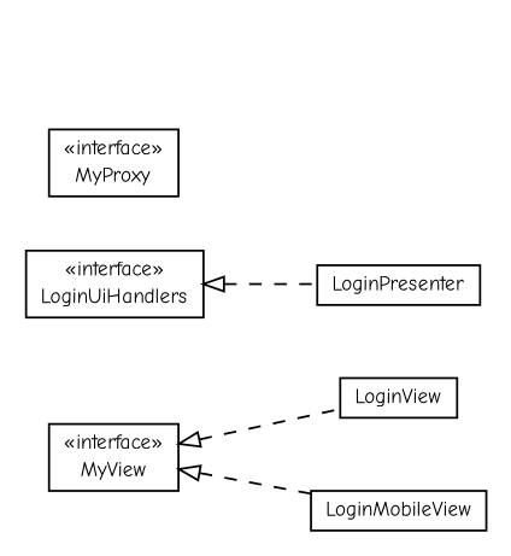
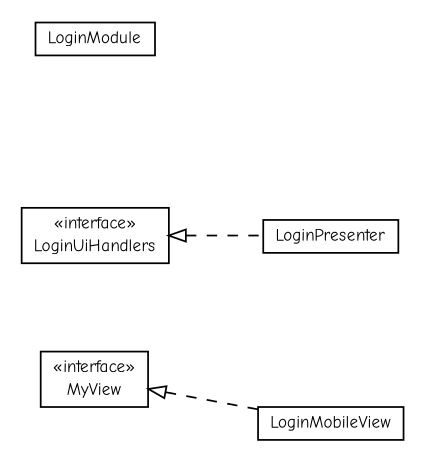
  digraph {
    fontname="Comic Neue"
    nodesep=0.25
    rankdir=LR
    ranksep=0.5
    node [fontcolor=black fontname="Comic Neue" fontsize=10.0 shape=plaintext]
    edge [arrowtail=empty dir=back fontname="Comic Neue" fontsize=10 headport=p labelfontname=Helvetica labelfontsize=10 style=dashed tailport=p]
-   n1 [label=<<table title="com.gwtplatform.carstore.client.application.login.LoginView" border="0" cellborder="1" cellspacing="0" cellpadding="2" port="p" href="./LoginView.html"> 		<tr><td><table border="0" cellspacing="0" cellpadding="1"> <tr><td align="center" balign="center"> LoginView </td></tr> 		</table></td></tr> 		</table>>]
    n2 [label=<<table title="com.gwtplatform.carstore.client.application.login.LoginUiHandlers" border="0" cellborder="1" cellspacing="0" cellpadding="2" port="p" href="./LoginUiHandlers.html"> 		<tr><td><table border="0" cellspacing="0" cellpadding="1"> <tr><td align="center" balign="center"> &#171;interface&#187; </td></tr> <tr><td align="center" balign="center"> LoginUiHandlers </td></tr> 		</table></td></tr> 		</table>>]
    n3 [label=<<table title="com.gwtplatform.carstore.client.application.login.LoginPresenter" border="0" cellborder="1" cellspacing="0" cellpadding="2" port="p" href="./LoginPresenter.html"> 		<tr><td><table border="0" cellspacing="0" cellpadding="1"> <tr><td align="center" balign="center"> LoginPresenter </td></tr> 		</table></td></tr> 		</table>>]
    n4 [label=<<table title="com.gwtplatform.carstore.client.application.login.LoginPresenter.MyView" border="0" cellborder="1" cellspacing="0" cellpadding="2" port="p" href="./LoginPresenter.MyView.html"> 		<tr><td><table border="0" cellspacing="0" cellpadding="1"> <tr><td align="center" balign="center"> &#171;interface&#187; </td></tr> <tr><td align="center" balign="center"> MyView </td></tr> 		</table></td></tr> 		</table>>]
    n5 [label=<<table title="com.gwtplatform.carstore.client.application.login.LoginMobileView" border="0" cellborder="1" cellspacing="0" cellpadding="2" port="p" href="./LoginMobileView.html"> 		<tr><td><table border="0" cellspacing="0" cellpadding="1"> <tr><td align="center" balign="center"> LoginMobileView </td></tr> 		</table></td></tr> 		</table>>]
-   n6 [label=<<table title="com.gwtplatform.carstore.client.application.login.LoginPresenter.MyProxy" border="0" cellborder="1" cellspacing="0" cellpadding="2" port="p" href="./LoginPresenter.MyProxy.html"> 		<tr><td><table border="0" cellspacing="0" cellpadding="1"> <tr><td align="center" balign="center"> &#171;interface&#187; </td></tr> <tr><td align="center" balign="center"> MyProxy </td></tr> 		</table></td></tr> 		</table>>]
+   n7 [label=<<table title="com.gwtplatform.carstore.client.application.login.LoginModule" border="0" cellborder="1" cellspacing="0" cellpadding="2" port="p" href="./LoginModule.html"> 		<tr><td><table border="0" cellspacing="0" cellpadding="1"> <tr><td align="center" balign="center"> LoginModule </td></tr> 		</table></td></tr> 		</table>>]
    n2 -> n3
-   n4 -> n1
    n4 -> n5
  }
